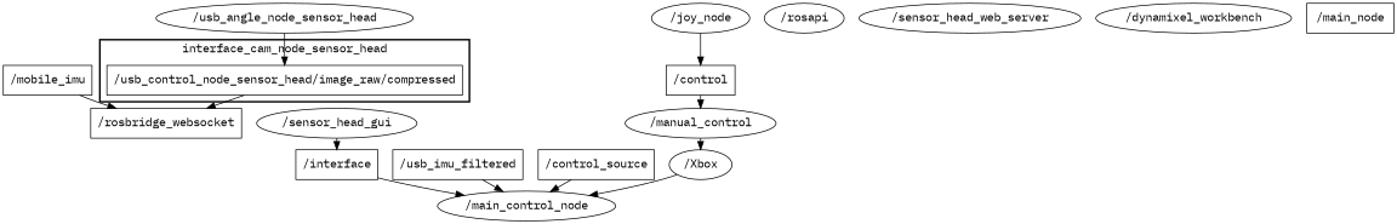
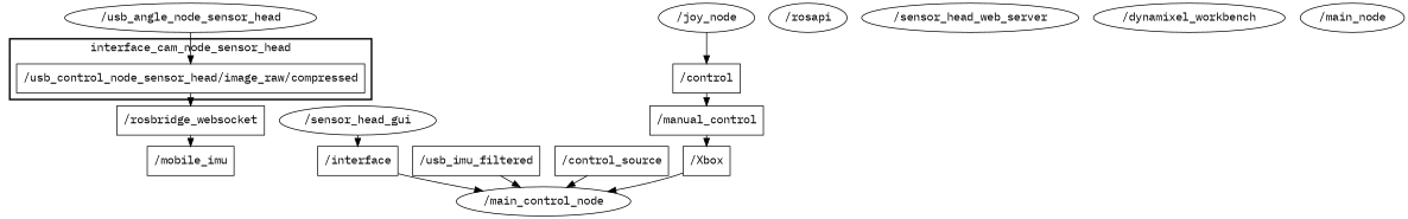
  digraph {
    compound=True
    fontname="IBM Plex Mono"
    rank=same
    rankdir=TB
    ranksep=0.2
    node [fontname="IBM Plex Mono" shape=ellipse]
    edge [fontname="IBM Plex Mono" penwidth=1]
    n1 [height=0.5 label="/usb_control_node_sensor_head/image_raw/compressed" shape=box width=4.2778]
    n2 [height=0.5 label="/rosbridge_websocket" shape=box width=2.4373]
    n3 [height=0.5 label="/mobile_imu" shape=box width=1.2083]
    n4 [height=0.5 label="/control" shape=box width=0.75]
-   n5 [height=0.5 label="/manual_control" width=1.9137]
-   n6 [height=0.5 label="/Xbox" width=0.75]
+   n5 [height=0.5 label="/manual_control" shape=box width=1.9137]
+   n6 [height=0.5 label="/Xbox" shape=box width=0.75]
    n7 [height=0.5 label="/main_control_node" width=2.2748]
    n8 [height=0.5 label="/interface" shape=box width=0.94444]
    n9 [height=0.5 label="/usb_imu_filtered" shape=box width=1.8472]
    n10 [height=0.5 label="/control_source" shape=box width=1.4028]
    n11 [height=0.5 label="/rosapi" width=0.95686]
    n12 [height=0.5 label="/sensor_head_web_server" width=2.8164]
    n13 [height=0.5 label="/dynamixel_workbench" width=2.6178]
-   n14 [height=0.5 label="/main_node" shape=box width=1.4624]
+   n14 [height=0.5 label="/main_node" width=1.4624]
    n15 [height=0.5 label="/usb_angle_node_sensor_head" width=3.1775]
    n16 [height=0.5 label="/joy_node" width=1.2818]
    n17 [height=0.5 label="/sensor_head_gui" width=2.004]
    subgraph cluster_1 {
      label=interface_cam_node_sensor_head
      style=bold
      n1
    }
    n1 -> n2
-   n3 -> n2
+   n2 -> n3
    n4 -> n5
    n5 -> n6
    n6 -> n7
    n8 -> n7
    n9 -> n7
    n10 -> n7
    n15 -> n1
    n16 -> n4
    n17 -> n8
  }
